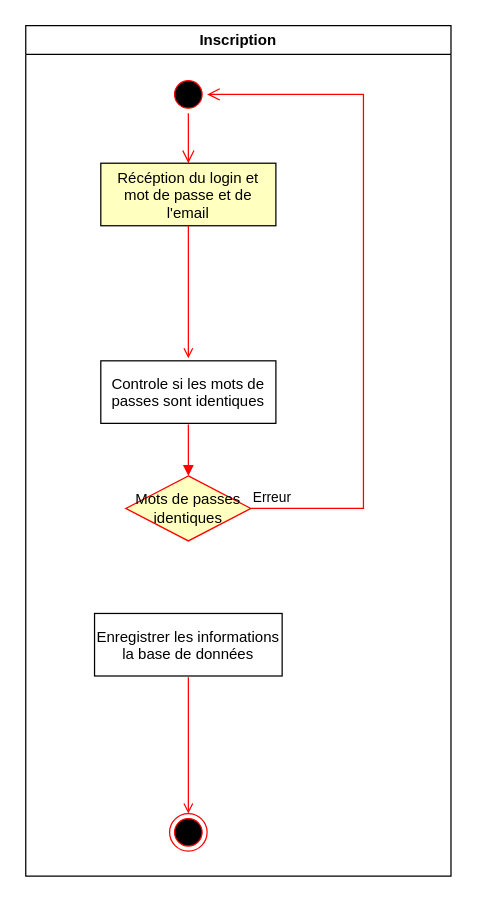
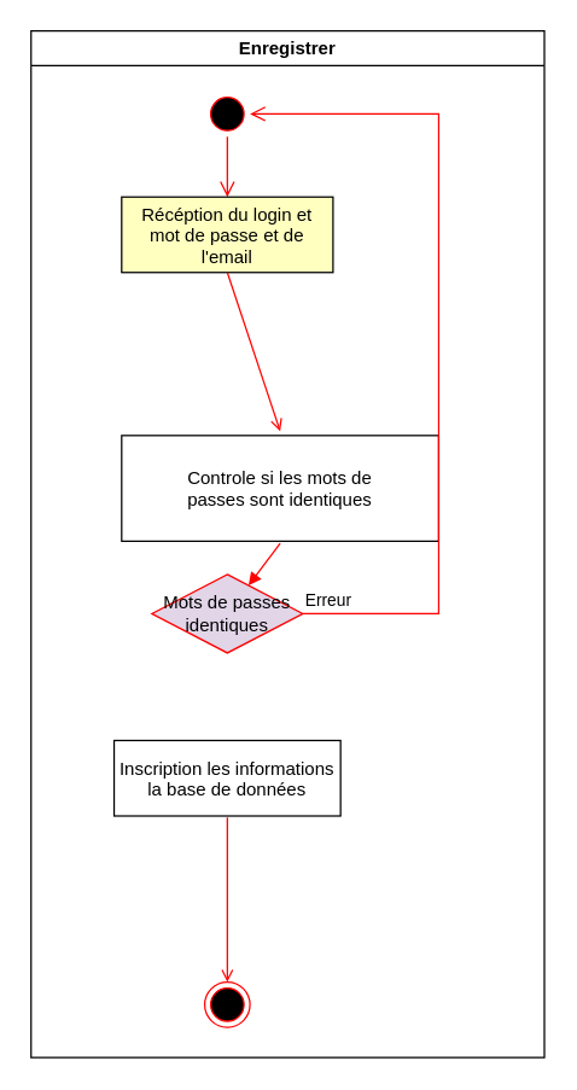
  <mxCell id="0" />
  <mxCell id="1" parent="0" />
- <mxCell id="2" value="Inscription" style="swimlane;whiteSpace=wrap" vertex="1" parent="1"><mxGeometry x="20" y="20" width="340" height="680" as="geometry" /></mxCell>
+ <mxCell id="2" value="Enregistrer" style="swimlane;whiteSpace=wrap" vertex="1" parent="1"><mxGeometry x="20" y="20" width="340" height="680" as="geometry" /></mxCell>
  <mxCell id="3" value="" style="ellipse;shape=startState;fillColor=#000000;strokeColor=#ff0000;" vertex="1" parent="2"><mxGeometry x="115" y="40" width="30" height="30" as="geometry" /></mxCell>
  <mxCell id="4" value="" style="elbow=horizontal;verticalAlign=bottom;endArrow=open;endSize=8;strokeColor=#FF0000;endFill=1;rounded=0" edge="1" parent="2" source="3" target="5"><mxGeometry x="100" y="40" as="geometry"><mxPoint x="210" y="82" as="targetPoint" /></mxGeometry></mxCell>
  <mxCell id="5" value="Récéption du login et &#10;mot de passe et de &#10;l'email" style="fillColor=#ffffc0;" vertex="1" parent="2"><mxGeometry x="60" y="110" width="140" height="50" as="geometry" /></mxCell>
  <mxCell id="6" value="" style="endArrow=open;strokeColor=#FF0000;endFill=1;rounded=0;exitX=0.5;exitY=1;exitDx=0;exitDy=0;exitPerimeter=0;entryX=0.5;entryY=-0.04;entryDx=0;entryDy=0;entryPerimeter=0;" edge="1" parent="2" source="5" target="8"><mxGeometry relative="1" as="geometry"><mxPoint x="130" y="160" as="sourcePoint" /><mxPoint x="130" y="252" as="targetPoint" /></mxGeometry></mxCell>
  <mxCell id="7" value="" style="ellipse;html=1;shape=endState;fillColor=#000000;strokeColor=#ff0000;fontColor=#000000;" vertex="1" parent="2"><mxGeometry x="115" y="630" width="30" height="30" as="geometry" /></mxCell>
- <mxCell id="8" value="Controle si les mots de&#10;passes sont identiques" style="" vertex="1" parent="2"><mxGeometry x="60" y="268" width="140" height="50" as="geometry" /></mxCell>
- <mxCell id="9" value="Mots de passes identiques" style="rhombus;whiteSpace=wrap;html=1;fillColor=#ffffc0;strokeColor=#ff0000;fontColor=#000000;" vertex="1" parent="2"><mxGeometry x="80" y="360" width="100" height="52" as="geometry" /></mxCell>
+ <mxCell id="8" value="Controle si les mots de&#10;passes sont identiques" style="" vertex="1" parent="2"><mxGeometry x="60" y="268" width="210" height="70" as="geometry" /></mxCell>
+ <mxCell id="9" value="Mots de passes identiques" style="rhombus;whiteSpace=wrap;html=1;fillColor=#e1d5e7;strokeColor=#ff0000;fontColor=#000000;" vertex="1" parent="2"><mxGeometry x="80" y="360" width="100" height="52" as="geometry" /></mxCell>
  <mxCell id="10" value="Erreur" style="edgeStyle=orthogonalEdgeStyle;html=1;align=left;verticalAlign=bottom;endArrow=open;endSize=8;strokeColor=#ff0000;rounded=0;fontColor=#000000;" edge="1" parent="2" source="9" target="3"><mxGeometry x="-1" relative="1" as="geometry"><mxPoint x="210" y="70" as="targetPoint" /><Array as="points"><mxPoint x="270" y="386" /><mxPoint x="270" y="55" /></Array></mxGeometry></mxCell>
  <mxCell id="11" value="" style="endArrow=block;strokeColor=#FF0000;endFill=1;rounded=0;exitX=0.5;exitY=1.02;exitDx=0;exitDy=0;exitPerimeter=0;" edge="1" parent="2" source="8" target="9"><mxGeometry relative="1" as="geometry"><mxPoint x="140" y="170" as="sourcePoint" /><mxPoint x="140" y="276" as="targetPoint" /></mxGeometry></mxCell>
- <mxCell id="12" value="Enregistrer les informations &#10;la base de données" style="" vertex="1" parent="2"><mxGeometry x="55" y="470" width="150" height="50" as="geometry" /></mxCell>
+ <mxCell id="12" value="Inscription les informations &#10;la base de données" style="" vertex="1" parent="2"><mxGeometry x="55" y="470" width="150" height="50" as="geometry" /></mxCell>
  <mxCell id="13" value="" style="endArrow=open;strokeColor=#FF0000;endFill=1;rounded=0;exitX=0.5;exitY=1.02;exitDx=0;exitDy=0;exitPerimeter=0;" edge="1" parent="2" source="12" target="7"><mxGeometry relative="1" as="geometry"><mxPoint x="140" y="170" as="sourcePoint" /><mxPoint x="140" y="276" as="targetPoint" /></mxGeometry></mxCell>
